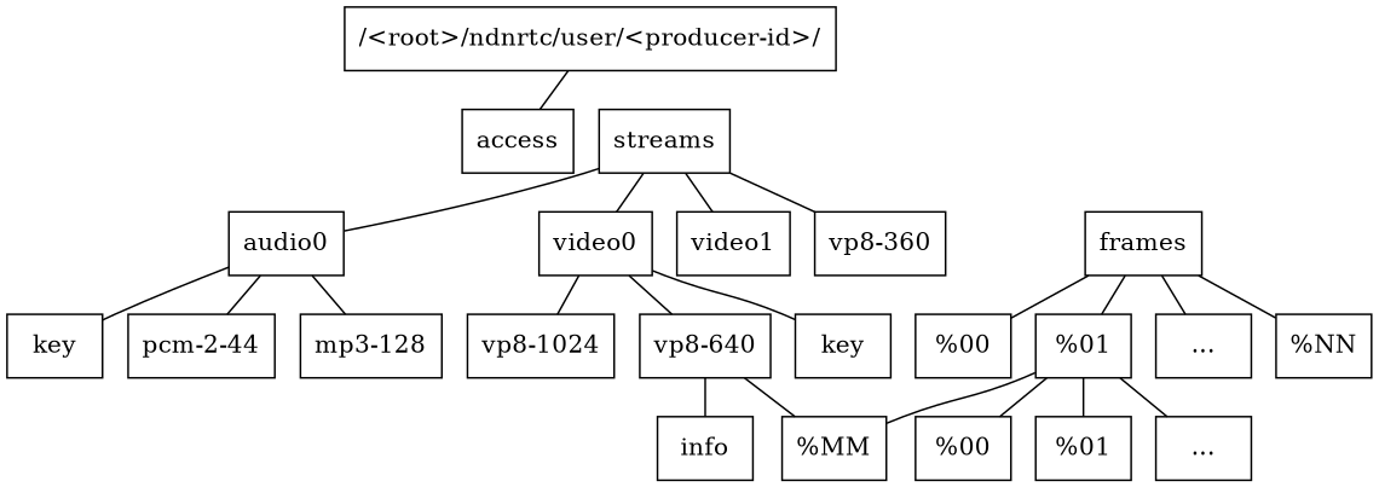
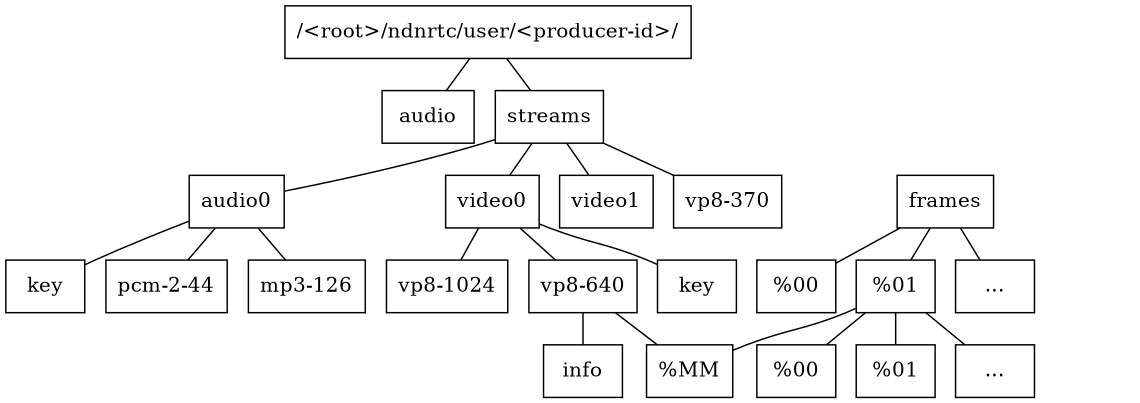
  digraph {
    dir=none
    nodesep=0.2
    ranksep=0.3
    node [shape=box]
    edge [dir=none]
    "/<root>/ndnrtc/user/<producer-id>/"
-   access
+   access [label=audio]
    streams
    audio0
    video0
    video1
-   n7 [label="vp8-360"]
+   n7 [label="vp8-370"]
    n8 [label=key]
    n9 [label="pcm-2-44"]
-   n10 [label="mp3-128"]
+   n10 [label="mp3-126"]
    n11 [label="vp8-1024"]
    n12 [label="vp8-640"]
    n13 [label=key]
    n14 [label=info]
    n15 [label="%MM"]
    n16 [label="%00"]
    frames
    n18 [label="%01"]
    n19 [label="..."]
-   n20 [label="%NN"]
    n21 [label="%00"]
    n22 [label="%01"]
    n23 [label="..."]
    "/<root>/ndnrtc/user/<producer-id>/" -> access
+   "/<root>/ndnrtc/user/<producer-id>/" -> streams
    streams -> audio0
    streams -> video0
    streams -> video1
    streams -> n7
    audio0 -> n8
    audio0 -> n9
    audio0 -> n10
    video0 -> n11
    video0 -> n12
    video0 -> n13
    n12 -> n14
    n12 -> n15
    frames -> n16
    frames -> n18
    frames -> n19
-   frames -> n20
    n18 -> n15
    n18 -> n21
    n18 -> n22
    n18 -> n23
  }
